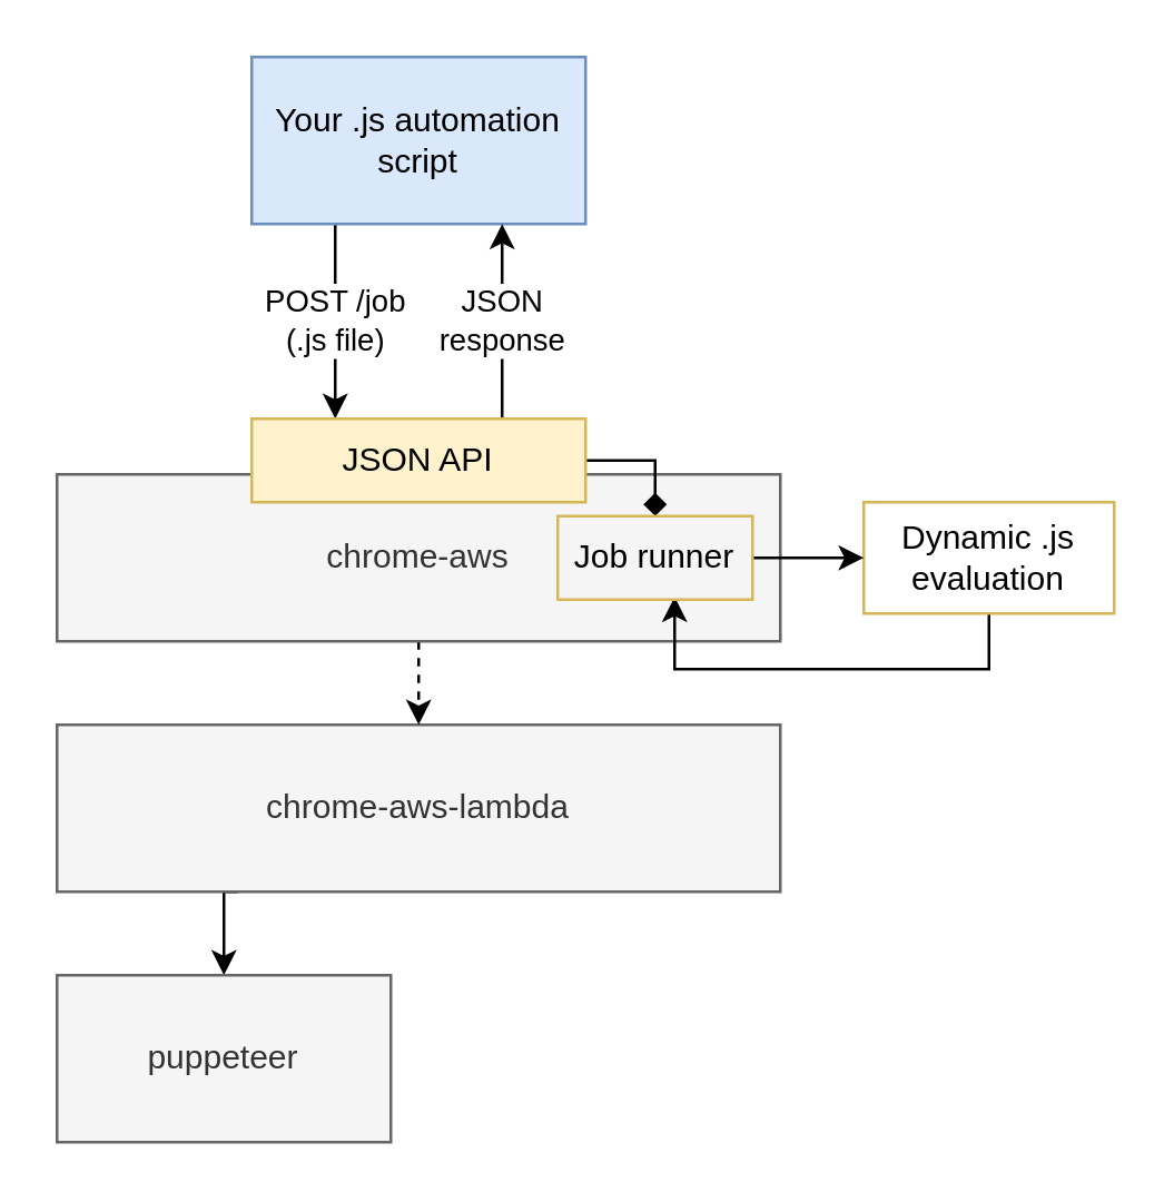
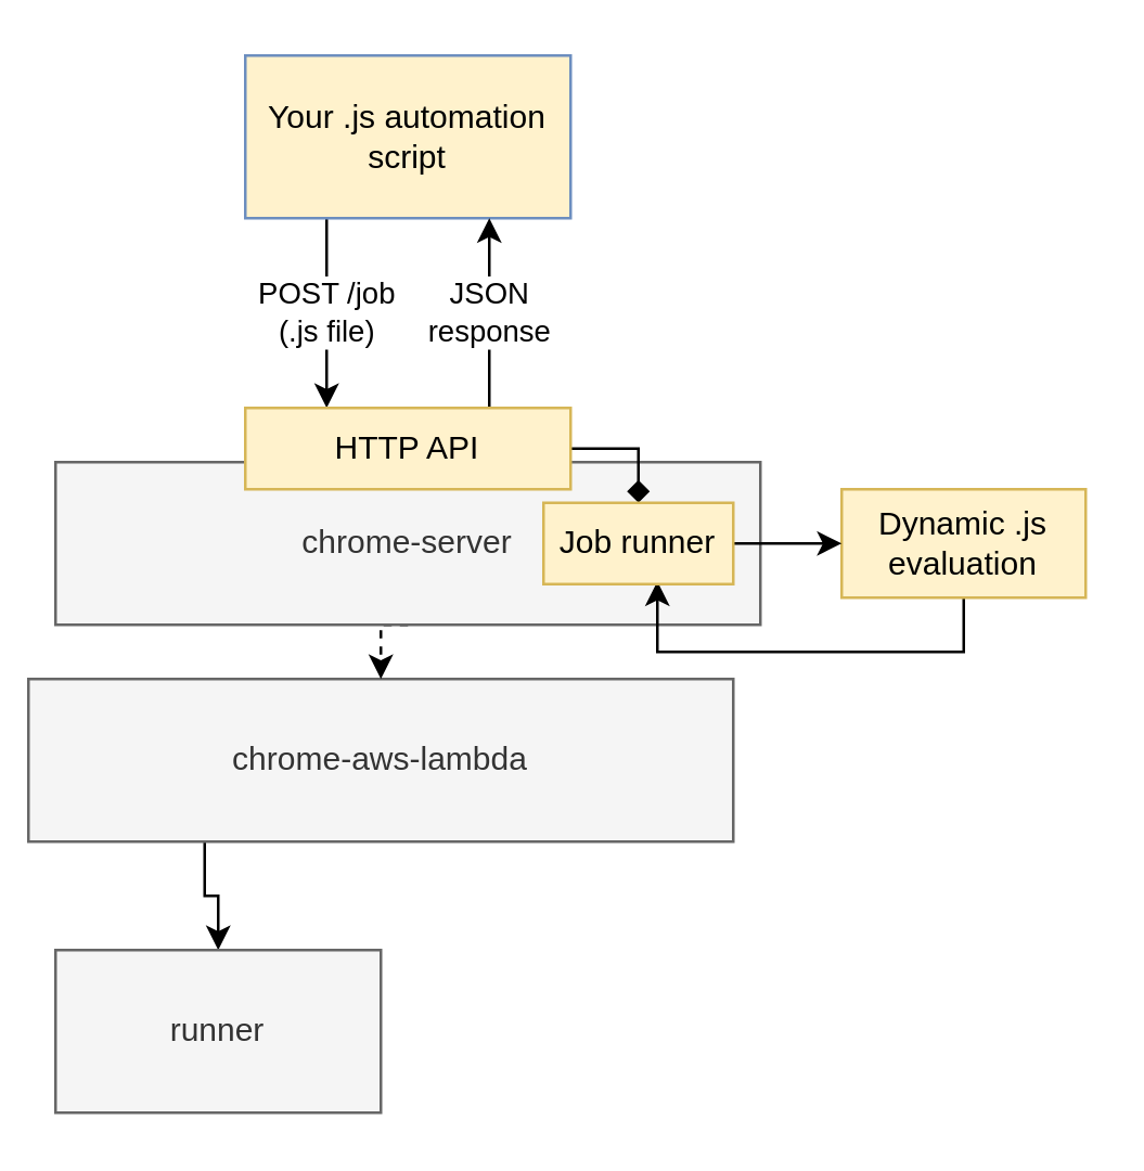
  <mxCell id="0" />
  <mxCell id="1" parent="0" />
  <mxCell id="2" style="edgeStyle=orthogonalEdgeStyle;rounded=0;orthogonalLoop=1;jettySize=auto;html=1;exitX=0.25;exitY=1;exitDx=0;exitDy=0;entryX=0.5;entryY=0;entryDx=0;entryDy=0;" edge="1" parent="1" source="3" target="4"><mxGeometry relative="1" as="geometry" /></mxCell>
- <mxCell id="3" value="chrome-aws-lambda" style="rounded=0;whiteSpace=wrap;html=1;fillColor=#f5f5f5;strokeColor=#666666;fontColor=#333333;" vertex="1" parent="1"><mxGeometry x="20" y="260" width="260" height="60" as="geometry" /></mxCell>
- <mxCell id="4" value="puppeteer" style="rounded=0;whiteSpace=wrap;html=1;fillColor=#f5f5f5;strokeColor=#666666;fontColor=#333333;" vertex="1" parent="1"><mxGeometry x="20" y="350" width="120" height="60" as="geometry" /></mxCell>
+ <mxCell id="3" value="chrome-aws-lambda" style="rounded=0;whiteSpace=wrap;html=1;fillColor=#f5f5f5;strokeColor=#666666;fontColor=#333333;" vertex="1" parent="1"><mxGeometry x="10" y="250" width="260" height="60" as="geometry" /></mxCell>
+ <mxCell id="4" value="runner" style="rounded=0;whiteSpace=wrap;html=1;fillColor=#f5f5f5;strokeColor=#666666;fontColor=#333333;" vertex="1" parent="1"><mxGeometry x="20" y="350" width="120" height="60" as="geometry" /></mxCell>
  <mxCell id="5" style="edgeStyle=orthogonalEdgeStyle;rounded=0;orthogonalLoop=1;jettySize=auto;html=1;exitX=0.5;exitY=1;exitDx=0;exitDy=0;entryX=0.5;entryY=0;entryDx=0;entryDy=0;dashed=1;" edge="1" parent="1" source="6" target="3"><mxGeometry relative="1" as="geometry" /></mxCell>
- <mxCell id="6" value="chrome-aws" style="rounded=0;whiteSpace=wrap;html=1;fillColor=#f5f5f5;strokeColor=#666666;fontColor=#333333;" vertex="1" parent="1"><mxGeometry x="20" y="170" width="260" height="60" as="geometry" /></mxCell>
+ <mxCell id="6" value="chrome-server" style="rounded=0;whiteSpace=wrap;html=1;fillColor=#f5f5f5;strokeColor=#666666;fontColor=#333333;" vertex="1" parent="1"><mxGeometry x="20" y="170" width="260" height="60" as="geometry" /></mxCell>
  <mxCell id="7" value="POST /job&lt;br&gt;(.js file)" style="edgeStyle=orthogonalEdgeStyle;rounded=0;orthogonalLoop=1;jettySize=auto;html=1;exitX=0.25;exitY=1;exitDx=0;exitDy=0;entryX=0.25;entryY=0;entryDx=0;entryDy=0;" edge="1" parent="1" source="8" target="11"><mxGeometry relative="1" as="geometry" /></mxCell>
- <mxCell id="8" value="Your .js automation script" style="rounded=0;whiteSpace=wrap;html=1;fillColor=#dae8fc;strokeColor=#6c8ebf;" vertex="1" parent="1"><mxGeometry x="90" y="20" width="120" height="60" as="geometry" /></mxCell>
+ <mxCell id="8" value="Your .js automation script" style="rounded=0;whiteSpace=wrap;html=1;fillColor=#fff2cc;strokeColor=#6c8ebf;" vertex="1" parent="1"><mxGeometry x="90" y="20" width="120" height="60" as="geometry" /></mxCell>
  <mxCell id="9" value="JSON&lt;br&gt;response" style="edgeStyle=orthogonalEdgeStyle;rounded=0;orthogonalLoop=1;jettySize=auto;html=1;exitX=0.75;exitY=0;exitDx=0;exitDy=0;entryX=0.75;entryY=1;entryDx=0;entryDy=0;" edge="1" parent="1" source="11" target="8"><mxGeometry relative="1" as="geometry" /></mxCell>
  <mxCell id="10" style="edgeStyle=orthogonalEdgeStyle;rounded=0;orthogonalLoop=1;jettySize=auto;html=1;exitX=1;exitY=0.5;exitDx=0;exitDy=0;entryX=0.5;entryY=0;entryDx=0;entryDy=0;endArrow=diamond;" edge="1" parent="1" source="11" target="15"><mxGeometry relative="1" as="geometry" /></mxCell>
- <mxCell id="11" value="JSON API" style="rounded=0;whiteSpace=wrap;html=1;fillColor=#fff2cc;strokeColor=#d6b656;" vertex="1" parent="1"><mxGeometry x="90" y="150" width="120" height="30" as="geometry" /></mxCell>
+ <mxCell id="11" value="HTTP API" style="rounded=0;whiteSpace=wrap;html=1;fillColor=#fff2cc;strokeColor=#d6b656;" vertex="1" parent="1"><mxGeometry x="90" y="150" width="120" height="30" as="geometry" /></mxCell>
  <mxCell id="12" style="edgeStyle=orthogonalEdgeStyle;rounded=0;orthogonalLoop=1;jettySize=auto;html=1;exitX=0.5;exitY=1;exitDx=0;exitDy=0;entryX=0.6;entryY=0.967;entryDx=0;entryDy=0;entryPerimeter=0;" edge="1" parent="1" source="13" target="15"><mxGeometry relative="1" as="geometry" /></mxCell>
- <mxCell id="13" value="Dynamic .js&lt;br&gt;evaluation" style="rounded=0;whiteSpace=wrap;html=1;fillColor=#ffffff;strokeColor=#d6b656;" vertex="1" parent="1"><mxGeometry x="310" y="180" width="90" height="40" as="geometry" /></mxCell>
+ <mxCell id="13" value="Dynamic .js&lt;br&gt;evaluation" style="rounded=0;whiteSpace=wrap;html=1;fillColor=#fff2cc;strokeColor=#d6b656;" vertex="1" parent="1"><mxGeometry x="310" y="180" width="90" height="40" as="geometry" /></mxCell>
  <mxCell id="14" style="edgeStyle=orthogonalEdgeStyle;rounded=0;orthogonalLoop=1;jettySize=auto;html=1;exitX=1;exitY=0.5;exitDx=0;exitDy=0;entryX=0;entryY=0.5;entryDx=0;entryDy=0;" edge="1" parent="1" source="15" target="13"><mxGeometry relative="1" as="geometry" /></mxCell>
- <mxCell id="15" value="Job runner" style="rounded=0;whiteSpace=wrap;html=1;fillColor=#f5f5f5;strokeColor=#d6b656;" vertex="1" parent="1"><mxGeometry x="200" y="185" width="70" height="30" as="geometry" /></mxCell>
+ <mxCell id="15" value="Job runner" style="rounded=0;whiteSpace=wrap;html=1;fillColor=#fff2cc;strokeColor=#d6b656;" vertex="1" parent="1"><mxGeometry x="200" y="185" width="70" height="30" as="geometry" /></mxCell>
